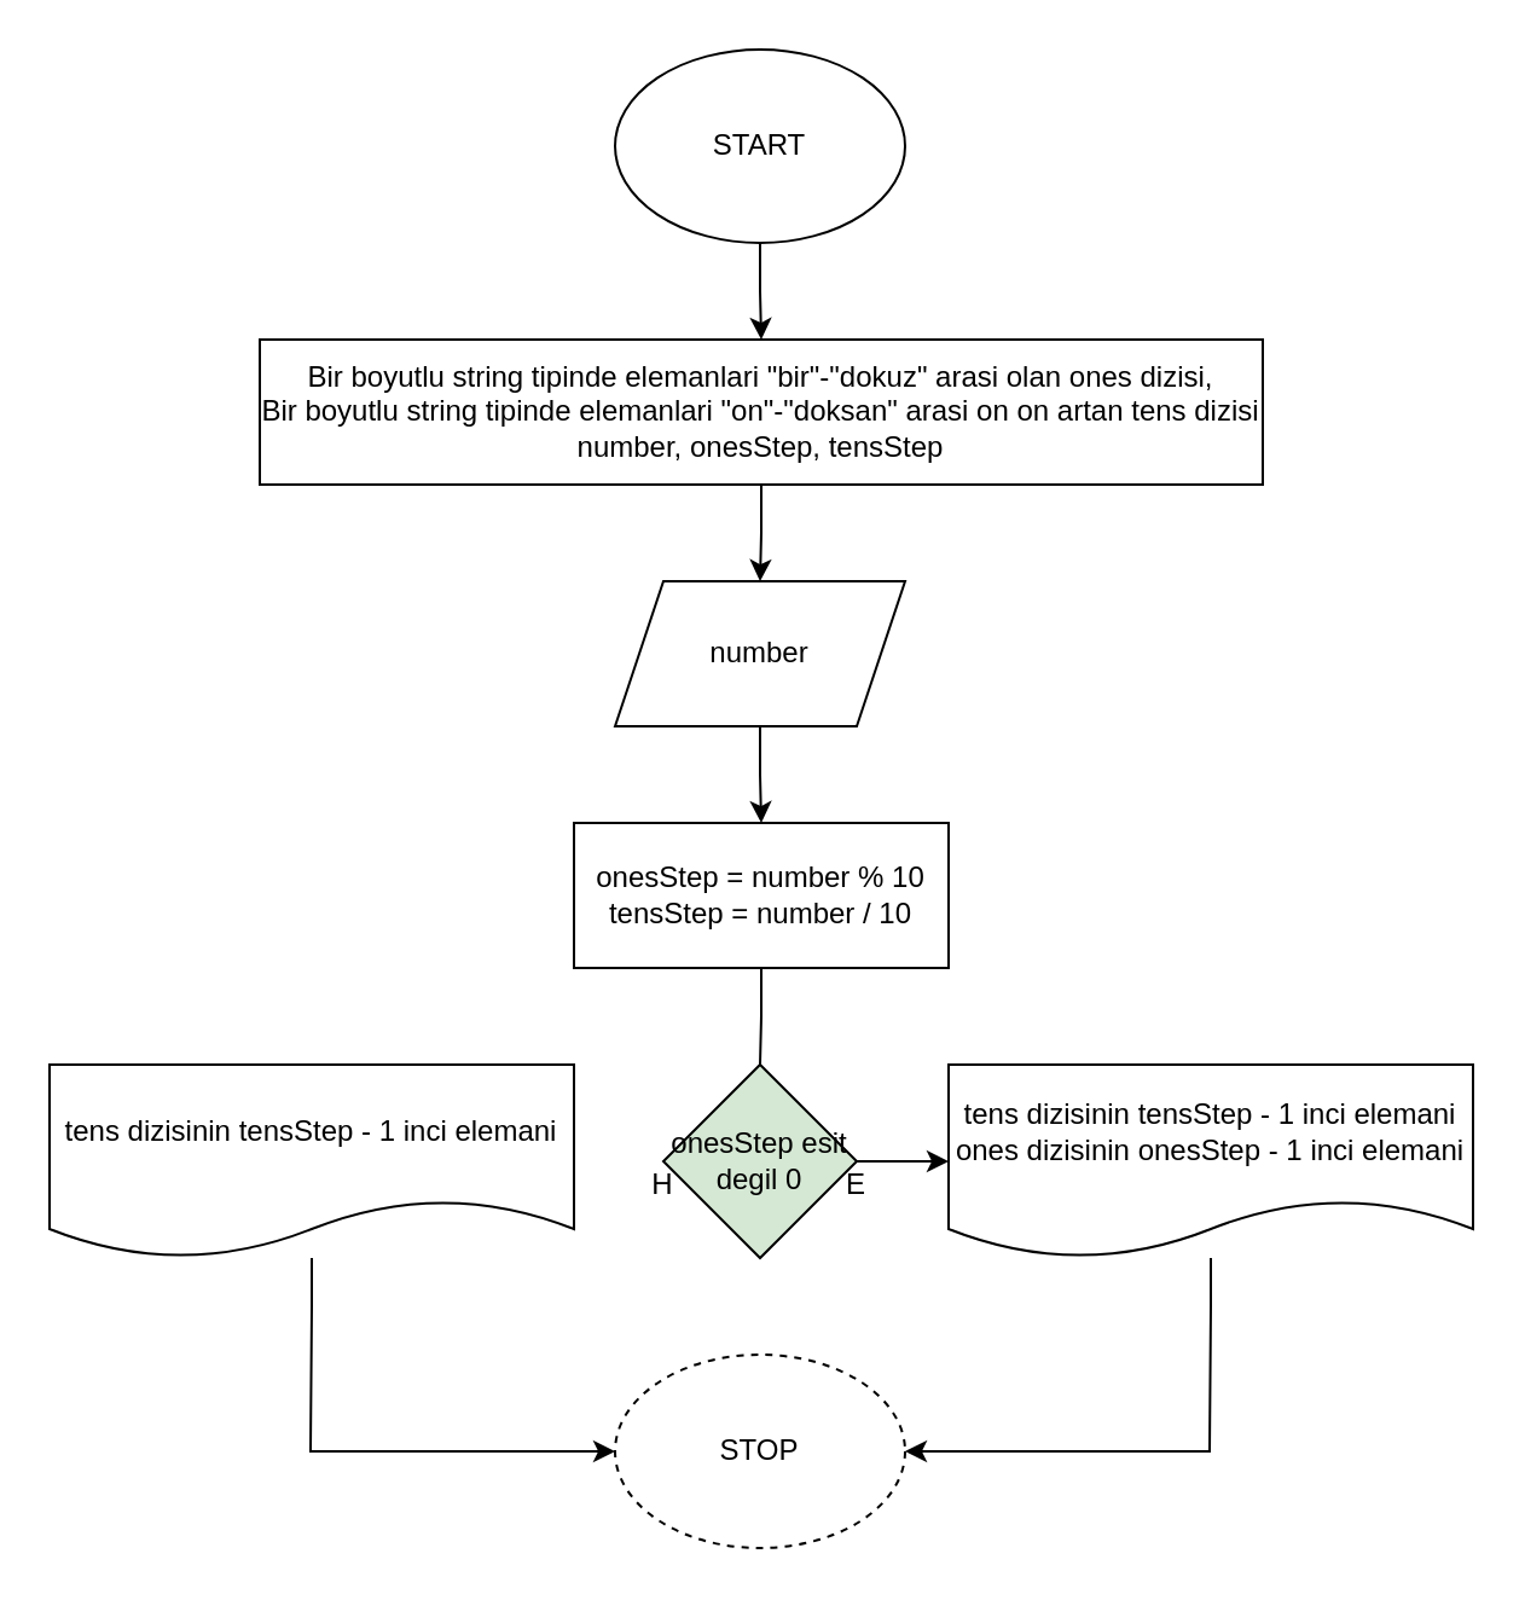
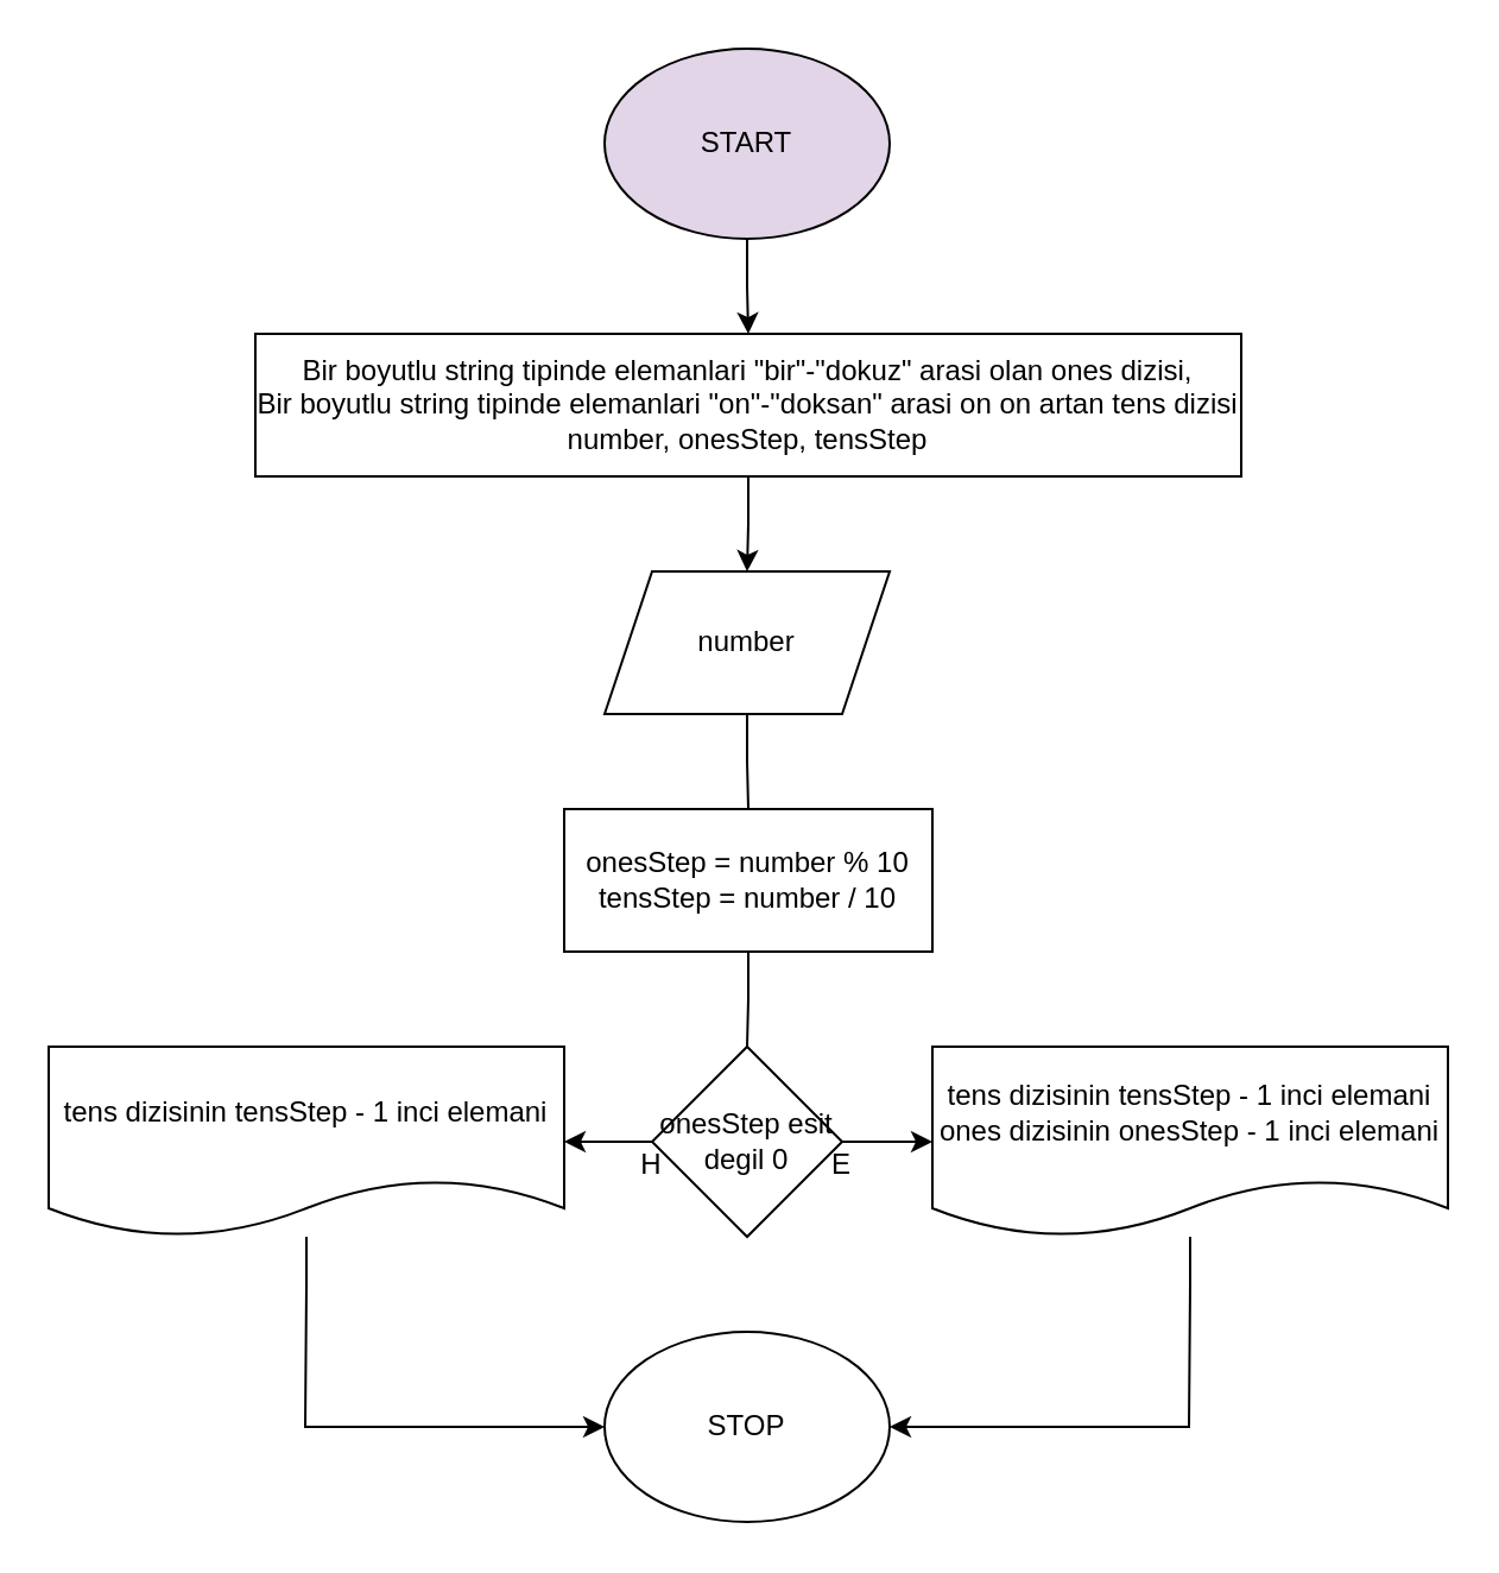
  <mxCell id="0" />
  <mxCell id="1" parent="0" />
  <mxCell id="2" style="edgeStyle=orthogonalEdgeStyle;rounded=0;orthogonalLoop=1;jettySize=auto;html=1;entryX=0.5;entryY=0;entryDx=0;entryDy=0;" edge="1" parent="1" source="3" target="6"><mxGeometry relative="1" as="geometry" /></mxCell>
- <mxCell id="3" value="START" style="ellipse;whiteSpace=wrap;html=1;" parent="1" vertex="1"><mxGeometry x="254" width="120" height="80" as="geometry" y="20" /></mxCell>
- <mxCell id="4" value="STOP" style="ellipse;whiteSpace=wrap;html=1;dashed=1;" parent="1" vertex="1"><mxGeometry x="254" y="560" width="120" height="80" as="geometry" /></mxCell>
+ <mxCell id="3" value="START" style="ellipse;whiteSpace=wrap;html=1;fillColor=#e1d5e7;" parent="1" vertex="1"><mxGeometry x="254" width="120" height="80" as="geometry" y="20" /></mxCell>
+ <mxCell id="4" value="STOP" style="ellipse;whiteSpace=wrap;html=1;" parent="1" vertex="1"><mxGeometry x="254" y="560" width="120" height="80" as="geometry" /></mxCell>
  <mxCell id="5" style="edgeStyle=orthogonalEdgeStyle;rounded=0;orthogonalLoop=1;jettySize=auto;html=1;entryX=0.5;entryY=0;entryDx=0;entryDy=0;" edge="1" parent="1" source="6" target="8"><mxGeometry relative="1" as="geometry" /></mxCell>
  <mxCell id="6" value="Bir boyutlu string tipinde elemanlari &quot;bir&quot;-&quot;dokuz&quot; arasi olan ones dizisi,&lt;br&gt;Bir boyutlu string tipinde elemanlari &quot;on&quot;-&quot;doksan&quot; arasi on on artan tens dizisi&lt;br&gt;number, onesStep, tensStep" style="rounded=0;whiteSpace=wrap;html=1;" vertex="1" parent="1"><mxGeometry x="107" y="140" width="415" height="60" as="geometry" /></mxCell>
- <mxCell id="7" style="edgeStyle=orthogonalEdgeStyle;rounded=0;orthogonalLoop=1;jettySize=auto;html=1;" edge="1" parent="1" source="8" target="10"><mxGeometry relative="1" as="geometry" /></mxCell>
+ <mxCell id="7" style="edgeStyle=orthogonalEdgeStyle;rounded=0;orthogonalLoop=1;jettySize=auto;html=1;endArrow=none;" edge="1" parent="1" source="8" target="10"><mxGeometry relative="1" as="geometry" /></mxCell>
  <mxCell id="8" value="number" style="shape=parallelogram;perimeter=parallelogramPerimeter;whiteSpace=wrap;html=1;fixedSize=1;" vertex="1" parent="1"><mxGeometry x="254" y="240" width="120" height="60" as="geometry" /></mxCell>
  <mxCell id="9" style="edgeStyle=orthogonalEdgeStyle;rounded=0;orthogonalLoop=1;jettySize=auto;html=1;endArrow=none;" edge="1" parent="1" source="10" target="13"><mxGeometry relative="1" as="geometry" /></mxCell>
  <mxCell id="10" value="onesStep = number % 10&lt;br&gt;tensStep = number / 10" style="rounded=0;whiteSpace=wrap;html=1;" vertex="1" parent="1"><mxGeometry x="237" y="340" width="155" height="60" as="geometry" /></mxCell>
  <mxCell id="11" style="edgeStyle=orthogonalEdgeStyle;rounded=0;orthogonalLoop=1;jettySize=auto;html=1;entryX=0;entryY=0.5;entryDx=0;entryDy=0;" edge="1" parent="1" source="13" target="15"><mxGeometry relative="1" as="geometry" /></mxCell>
- <mxCell id="13" value="onesStep esit degil 0" style="rhombus;whiteSpace=wrap;html=1;fillColor=#d5e8d4;" vertex="1" parent="1"><mxGeometry x="274" y="440" width="80" height="80" as="geometry" /></mxCell>
+ <mxCell id="12" style="edgeStyle=orthogonalEdgeStyle;rounded=0;orthogonalLoop=1;jettySize=auto;html=1;exitX=0;exitY=0.5;exitDx=0;exitDy=0;" edge="1" parent="1" source="13" target="17"><mxGeometry relative="1" as="geometry" /></mxCell>
+ <mxCell id="13" value="onesStep esit degil 0" style="rhombus;whiteSpace=wrap;html=1;" vertex="1" parent="1"><mxGeometry x="274" y="440" width="80" height="80" as="geometry" /></mxCell>
  <mxCell id="14" style="edgeStyle=orthogonalEdgeStyle;rounded=0;orthogonalLoop=1;jettySize=auto;html=1;entryX=1;entryY=0.5;entryDx=0;entryDy=0;" edge="1" parent="1" source="15" target="4"><mxGeometry relative="1" as="geometry"><Array as="points"><mxPoint x="500" y="540" /><mxPoint x="500" y="600" /></Array></mxGeometry></mxCell>
  <mxCell id="15" value="tens dizisinin tensStep - 1 inci elemani&lt;br&gt;ones dizisinin onesStep - 1 inci elemani" style="shape=document;whiteSpace=wrap;html=1;boundedLbl=1;" vertex="1" parent="1"><mxGeometry x="392" y="440" width="217" height="80" as="geometry" /></mxCell>
  <mxCell id="16" style="edgeStyle=orthogonalEdgeStyle;rounded=0;orthogonalLoop=1;jettySize=auto;html=1;entryX=0;entryY=0.5;entryDx=0;entryDy=0;" edge="1" parent="1" source="17" target="4"><mxGeometry relative="1" as="geometry"><Array as="points"><mxPoint x="128" y="540" /><mxPoint x="128" y="600" /></Array></mxGeometry></mxCell>
  <mxCell id="17" value="tens dizisinin tensStep - 1 inci elemani" style="shape=document;whiteSpace=wrap;html=1;boundedLbl=1;" vertex="1" parent="1"><mxGeometry x="20" y="440" width="217" height="80" as="geometry" /></mxCell>
  <mxCell id="18" value="E" style="text;html=1;strokeColor=none;fillColor=none;align=center;verticalAlign=middle;whiteSpace=wrap;rounded=0;" vertex="1" parent="1"><mxGeometry x="334" y="480" width="40" height="20" as="geometry" /></mxCell>
  <mxCell id="19" value="H" style="text;html=1;strokeColor=none;fillColor=none;align=center;verticalAlign=middle;whiteSpace=wrap;rounded=0;" vertex="1" parent="1"><mxGeometry x="254" y="480" width="40" height="20" as="geometry" /></mxCell>
